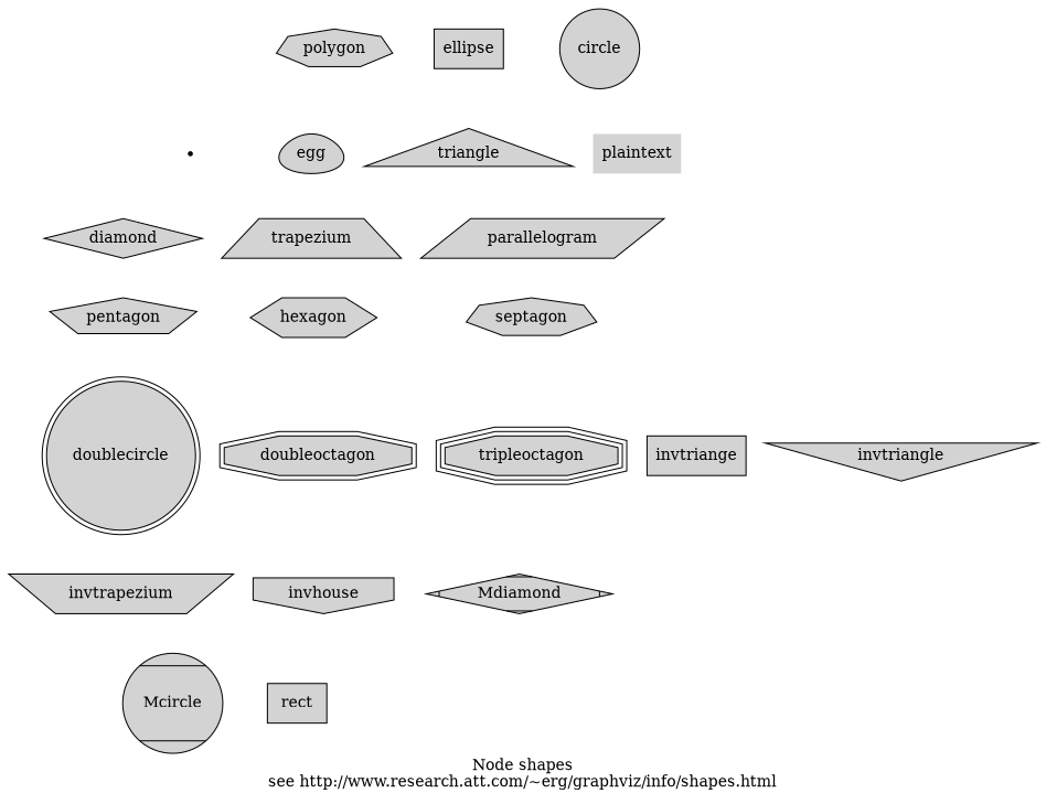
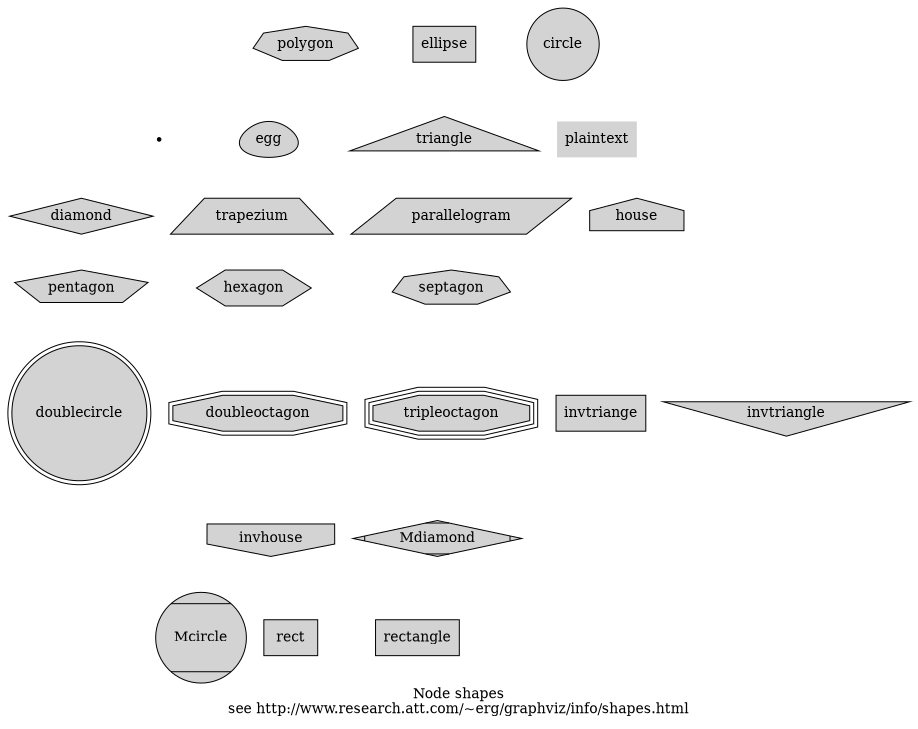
  digraph {
    label="Node shapes\nsee http://www.research.att.com/~erg/graphviz/info/shapes.html"
    node [shape=box style=filled]
    edge [dir=none style=invis]
    polygon [shape=polygon sides=7]
    ellipse
    circle [shape=circle]
    point [shape=point]
    egg [shape=egg]
    triangle [shape=triangle]
    plaintext [shape=plaintext]
    diamond [shape=diamond]
    trapezium [shape=trapezium]
    parallelogram [shape=parallelogram]
+   house [shape=house]
    pentagon [shape=pentagon]
    hexagon [shape=hexagon]
    septagon [shape=septagon]
    doublecircle [shape=doublecircle]
    doubleoctagon [shape=doubleoctagon]
    tripleoctagon [shape=tripleoctagon]
    invtriange
    invtriangle [shape=invtriangle]
-   invtrapezium [shape=invtrapezium]
    invhouse [shape=invhouse]
    Mdiamond [shape=Mdiamond]
    Mcircle [shape=Mcircle]
    rect [shape=rect]
+   rectangle [shape=rectangle]
    subgraph sub_1 {
      rank=same
      polygon
      ellipse
      circle
    }
    subgraph sub_2 {
      rank=same
      point
      egg
      triangle
      plaintext
    }
    subgraph sub_3 {
      rank=same
      diamond
      trapezium
      parallelogram
+     house
    }
    subgraph sub_4 {
      rank=same
      pentagon
      hexagon
      septagon
    }
    subgraph sub_5 {
      rank=same
      doublecircle
      doubleoctagon
      tripleoctagon
      invtriange
      invtriangle
    }
    subgraph sub_6 {
      rank=same
-     invtrapezium
      invhouse
      Mdiamond
    }
    subgraph sub_7 {
      rank=same
      Mcircle
      rect
+     rectangle
    }
    polygon -> ellipse
    polygon -> egg
    ellipse -> circle
    ellipse -> triangle
    circle -> plaintext
    point -> egg
    point -> diamond
    egg -> triangle
    egg -> trapezium
    triangle -> plaintext
    triangle -> parallelogram
+   plaintext -> house
    diamond -> trapezium
    diamond -> pentagon
    trapezium -> parallelogram
    trapezium -> hexagon
+   parallelogram -> house
    parallelogram -> septagon
    pentagon -> hexagon
    pentagon -> doublecircle
    hexagon -> septagon
    hexagon -> doubleoctagon
    septagon -> tripleoctagon
    doublecircle -> doubleoctagon
-   doublecircle -> invtrapezium
    doubleoctagon -> tripleoctagon
    doubleoctagon -> invhouse
    tripleoctagon -> invtriange
    tripleoctagon -> Mdiamond
-   invtrapezium -> invhouse
-   invtrapezium -> Mcircle
    invhouse -> Mdiamond
    invhouse -> rect
+   Mdiamond -> rectangle
    Mcircle -> rect
+   rect -> rectangle
  }
